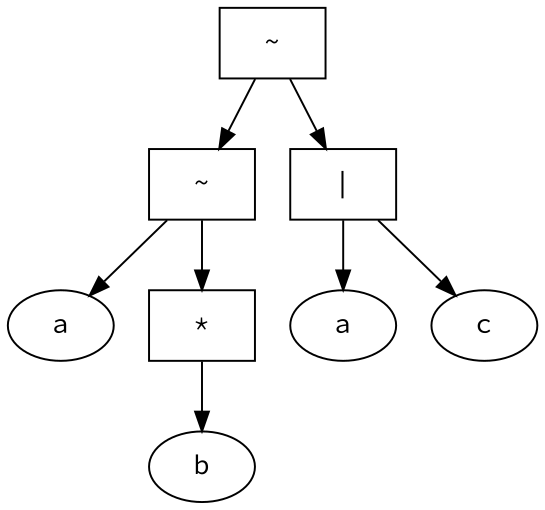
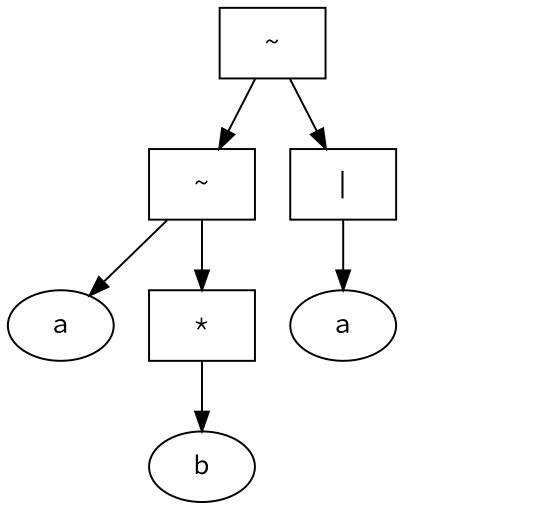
  digraph {
    fontname="Source Code Pro"
    node [fontname="Source Code Pro"]
    edge [fontname="Source Code Pro"]
    n1 [label="~" shape=box]
    n2 [label="~" shape=box]
    "|" [shape=box]
    n4 [label=a]
    "*" [shape=box]
    n6 [label=a]
-   c
    b
    n1 -> n2
    n1 -> "|"
    n2 -> n4
    n2 -> "*"
    "|" -> n6
-   "|" -> c
    "*" -> b
  }
